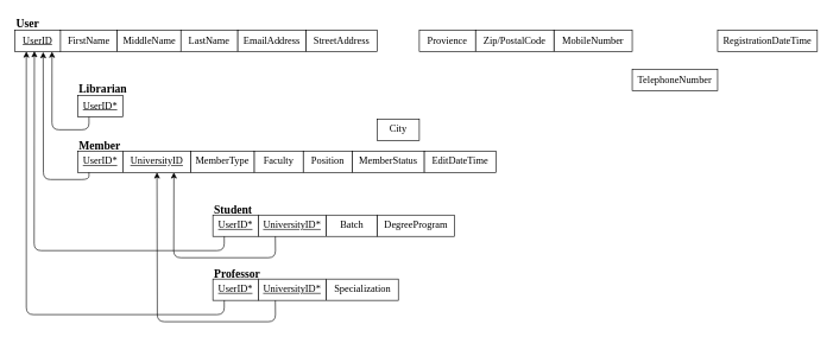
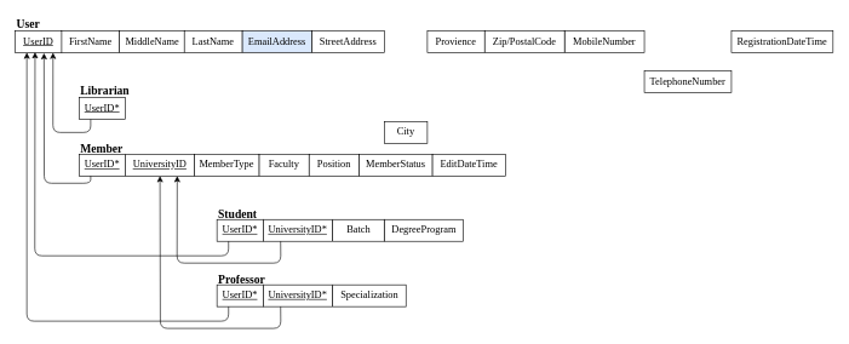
  <mxCell id="0" />
  <mxCell id="1" parent="0" />
  <mxCell id="2" value="&lt;font face=&quot;Times New Roman&quot;&gt;User&lt;/font&gt;" style="text;html=1;resizable=0;points=[];autosize=1;align=left;verticalAlign=top;spacingTop=-4;fontSize=16;fontStyle=1" vertex="1" parent="1"><mxGeometry x="20" y="20" width="50" height="20" as="geometry" /></mxCell>
  <mxCell id="3" value="FirstName" style="rounded=0;whiteSpace=wrap;html=1;fontSize=14;fontFamily=Times New Roman;" vertex="1" parent="1"><mxGeometry x="83.5" y="42" width="80" height="30" as="geometry" /></mxCell>
  <mxCell id="4" value="MiddleName" style="rounded=0;whiteSpace=wrap;html=1;fontSize=14;fontFamily=Times New Roman;" vertex="1" parent="1"><mxGeometry x="163.5" y="42" width="90" height="30" as="geometry" /></mxCell>
  <mxCell id="5" value="LastName" style="rounded=0;whiteSpace=wrap;html=1;fontSize=14;fontFamily=Times New Roman;" vertex="1" parent="1"><mxGeometry x="253" y="42" width="80" height="30" as="geometry" /></mxCell>
- <mxCell id="6" value="EmailAddress" style="rounded=0;whiteSpace=wrap;html=1;fontSize=14;fontFamily=Times New Roman;" vertex="1" parent="1"><mxGeometry x="333" y="42" width="96" height="30" as="geometry" /></mxCell>
+ <mxCell id="6" value="EmailAddress" style="rounded=0;whiteSpace=wrap;html=1;fontSize=14;fontFamily=Times New Roman;fillColor=#dae8fc;" vertex="1" parent="1"><mxGeometry x="333" y="42" width="96" height="30" as="geometry" /></mxCell>
  <mxCell id="7" value="MobileNumber" style="rounded=0;whiteSpace=wrap;html=1;fontSize=14;fontFamily=Times New Roman;" vertex="1" parent="1"><mxGeometry x="777" y="42" width="110" height="30" as="geometry" /></mxCell>
  <mxCell id="8" value="UserID" style="rounded=0;whiteSpace=wrap;html=1;fontSize=14;fontFamily=Times New Roman;fontStyle=4" vertex="1" parent="1"><mxGeometry x="20" y="42" width="64" height="30" as="geometry" /></mxCell>
  <mxCell id="9" value="TelephoneNumber" style="rounded=0;whiteSpace=wrap;html=1;fontSize=14;fontFamily=Times New Roman;" vertex="1" parent="1"><mxGeometry x="887" y="97" width="120" height="30" as="geometry" /></mxCell>
  <mxCell id="10" value="StreetAddress" style="rounded=0;whiteSpace=wrap;html=1;fontSize=14;fontFamily=Times New Roman;" vertex="1" parent="1"><mxGeometry x="429" y="42" width="100" height="30" as="geometry" /></mxCell>
  <mxCell id="11" value="City" style="rounded=0;whiteSpace=wrap;html=1;fontSize=14;fontFamily=Times New Roman;" vertex="1" parent="1"><mxGeometry x="529" y="167" width="59" height="30" as="geometry" /></mxCell>
  <mxCell id="12" value="Provience" style="rounded=0;whiteSpace=wrap;html=1;fontSize=14;fontFamily=Times New Roman;" vertex="1" parent="1"><mxGeometry x="588" y="42" width="79" height="30" as="geometry" /></mxCell>
  <mxCell id="13" value="Zip/PostalCode" style="rounded=0;whiteSpace=wrap;html=1;fontSize=14;fontFamily=Times New Roman;" vertex="1" parent="1"><mxGeometry x="667" y="42" width="110" height="30" as="geometry" /></mxCell>
  <mxCell id="14" value="RegistrationDateTime" style="rounded=0;whiteSpace=wrap;html=1;fontSize=14;fontFamily=Times New Roman;" vertex="1" parent="1"><mxGeometry x="1007" y="42" width="140" height="30" as="geometry" /></mxCell>
  <mxCell id="15" value="&lt;font face=&quot;Times New Roman&quot;&gt;Librarian&lt;/font&gt;" style="text;html=1;resizable=0;points=[];autosize=1;align=left;verticalAlign=top;spacingTop=-4;fontSize=16;fontStyle=1" vertex="1" parent="1"><mxGeometry x="108" y="112" width="70" height="20" as="geometry" /></mxCell>
  <mxCell id="16" value="UserID*" style="rounded=0;whiteSpace=wrap;html=1;fontSize=14;fontFamily=Times New Roman;fontStyle=4" vertex="1" parent="1"><mxGeometry x="108" y="134" width="64" height="30" as="geometry" /></mxCell>
  <mxCell id="17" value="&lt;font face=&quot;Times New Roman&quot;&gt;Member&lt;/font&gt;" style="text;html=1;resizable=0;points=[];autosize=1;align=left;verticalAlign=top;spacingTop=-4;fontSize=16;fontStyle=1" vertex="1" parent="1"><mxGeometry x="108" y="192" width="70" height="20" as="geometry" /></mxCell>
  <mxCell id="18" value="UniversityID" style="rounded=0;whiteSpace=wrap;html=1;fontSize=14;fontFamily=Times New Roman;fontStyle=4" vertex="1" parent="1"><mxGeometry x="172" y="212" width="95" height="30" as="geometry" /></mxCell>
  <mxCell id="19" value="Faculty" style="rounded=0;whiteSpace=wrap;html=1;fontSize=14;fontFamily=Times New Roman;" vertex="1" parent="1"><mxGeometry x="356" y="212" width="69" height="30" as="geometry" /></mxCell>
  <mxCell id="20" value="MemberType" style="rounded=0;whiteSpace=wrap;html=1;fontSize=14;fontFamily=Times New Roman;" vertex="1" parent="1"><mxGeometry x="267" y="212" width="89" height="30" as="geometry" /></mxCell>
  <mxCell id="21" value="Position" style="rounded=0;whiteSpace=wrap;html=1;fontSize=14;fontFamily=Times New Roman;" vertex="1" parent="1"><mxGeometry x="425" y="212" width="69" height="30" as="geometry" /></mxCell>
  <mxCell id="22" value="MemberStatus" style="rounded=0;whiteSpace=wrap;html=1;fontSize=14;fontFamily=Times New Roman;" vertex="1" parent="1"><mxGeometry x="494" y="212" width="101" height="30" as="geometry" /></mxCell>
  <mxCell id="23" value="EditDateTime" style="rounded=0;whiteSpace=wrap;html=1;fontSize=14;fontFamily=Times New Roman;" vertex="1" parent="1"><mxGeometry x="595" y="212" width="101" height="30" as="geometry" /></mxCell>
  <mxCell id="24" value="UserID*" style="rounded=0;whiteSpace=wrap;html=1;fontSize=14;fontFamily=Times New Roman;fontStyle=4" vertex="1" parent="1"><mxGeometry x="108" y="212" width="64" height="30" as="geometry" /></mxCell>
  <mxCell id="25" value="&lt;font face=&quot;Times New Roman&quot;&gt;Student&lt;/font&gt;" style="text;html=1;resizable=0;points=[];autosize=1;align=left;verticalAlign=top;spacingTop=-4;fontSize=16;fontStyle=1" vertex="1" parent="1"><mxGeometry x="298" y="282" width="60" height="20" as="geometry" /></mxCell>
  <mxCell id="26" value="UniversityID*" style="rounded=0;whiteSpace=wrap;html=1;fontSize=14;fontFamily=Times New Roman;fontStyle=4" vertex="1" parent="1"><mxGeometry x="362" y="302" width="95" height="30" as="geometry" /></mxCell>
  <mxCell id="27" value="DegreeProgram" style="rounded=0;whiteSpace=wrap;html=1;fontSize=14;fontFamily=Times New Roman;" vertex="1" parent="1"><mxGeometry x="528.5" y="302" width="109" height="30" as="geometry" /></mxCell>
  <mxCell id="28" value="Batch" style="rounded=0;whiteSpace=wrap;html=1;fontSize=14;fontFamily=Times New Roman;" vertex="1" parent="1"><mxGeometry x="457.5" y="302" width="71" height="30" as="geometry" /></mxCell>
  <mxCell id="29" value="UserID*" style="rounded=0;whiteSpace=wrap;html=1;fontSize=14;fontFamily=Times New Roman;fontStyle=4" vertex="1" parent="1"><mxGeometry x="298" y="302" width="64" height="30" as="geometry" /></mxCell>
  <mxCell id="30" value="&lt;font face=&quot;Times New Roman&quot;&gt;Professor&lt;/font&gt;" style="text;html=1;resizable=0;points=[];autosize=1;align=left;verticalAlign=top;spacingTop=-4;fontSize=16;fontStyle=1" vertex="1" parent="1"><mxGeometry x="298" y="372" width="80" height="20" as="geometry" /></mxCell>
  <mxCell id="31" value="UniversityID*" style="rounded=0;whiteSpace=wrap;html=1;fontSize=14;fontFamily=Times New Roman;fontStyle=4" vertex="1" parent="1"><mxGeometry x="362" y="392" width="95" height="30" as="geometry" /></mxCell>
  <mxCell id="32" value="Specialization" style="rounded=0;whiteSpace=wrap;html=1;fontSize=14;fontFamily=Times New Roman;" vertex="1" parent="1"><mxGeometry x="457.5" y="392" width="101" height="30" as="geometry" /></mxCell>
  <mxCell id="33" value="UserID*" style="rounded=0;whiteSpace=wrap;html=1;fontSize=14;fontFamily=Times New Roman;fontStyle=4" vertex="1" parent="1"><mxGeometry x="298" y="392" width="64" height="30" as="geometry" /></mxCell>
  <mxCell id="34" value="" style="endArrow=classic;html=1;entryX=0.814;entryY=1.004;entryDx=0;entryDy=0;entryPerimeter=0;exitX=0.25;exitY=1;exitDx=0;exitDy=0;" edge="1" parent="1" source="16" target="8"><mxGeometry width="50" height="50" relative="1" as="geometry"><mxPoint x="-52" y="252" as="sourcePoint" /><mxPoint x="-2" y="202" as="targetPoint" /><Array as="points"><mxPoint x="124" y="182" /><mxPoint x="72" y="182" /></Array></mxGeometry></mxCell>
  <mxCell id="35" value="" style="endArrow=classic;html=1;entryX=0.62;entryY=1.025;entryDx=0;entryDy=0;entryPerimeter=0;exitX=0.25;exitY=1;exitDx=0;exitDy=0;" edge="1" parent="1" source="24" target="8"><mxGeometry width="50" height="50" relative="1" as="geometry"><mxPoint x="134" y="174" as="sourcePoint" /><mxPoint x="82.096" y="82.12" as="targetPoint" /><Array as="points"><mxPoint x="124" y="252" /><mxPoint x="60" y="252" /></Array></mxGeometry></mxCell>
  <mxCell id="36" value="" style="endArrow=classic;html=1;entryX=0.427;entryY=0.983;entryDx=0;entryDy=0;entryPerimeter=0;exitX=0.25;exitY=1;exitDx=0;exitDy=0;" edge="1" parent="1" source="29" target="8"><mxGeometry width="50" height="50" relative="1" as="geometry"><mxPoint x="134" y="252" as="sourcePoint" /><mxPoint x="69.68" y="82.75" as="targetPoint" /><Array as="points"><mxPoint x="314" y="352" /><mxPoint x="47" y="352" /></Array></mxGeometry></mxCell>
  <mxCell id="37" value="" style="endArrow=classic;html=1;entryX=0.25;entryY=1;entryDx=0;entryDy=0;exitX=0.25;exitY=1;exitDx=0;exitDy=0;" edge="1" parent="1" source="33" target="8"><mxGeometry width="50" height="50" relative="1" as="geometry"><mxPoint x="198" y="352" as="sourcePoint" /><mxPoint x="57.328" y="81.49" as="targetPoint" /><Array as="points"><mxPoint x="314" y="442" /><mxPoint x="36" y="442" /></Array></mxGeometry></mxCell>
  <mxCell id="38" value="" style="endArrow=classic;html=1;entryX=0.75;entryY=1;entryDx=0;entryDy=0;exitX=0.25;exitY=1;exitDx=0;exitDy=0;" edge="1" parent="1" source="26" target="18"><mxGeometry width="50" height="50" relative="1" as="geometry"><mxPoint x="280" y="329" as="sourcePoint" /><mxPoint x="228.096" y="237.12" as="targetPoint" /><Array as="points"><mxPoint x="386" y="362" /><mxPoint x="243" y="362" /></Array></mxGeometry></mxCell>
  <mxCell id="39" value="" style="endArrow=classic;html=1;entryX=0.5;entryY=1;entryDx=0;entryDy=0;exitX=0.25;exitY=1;exitDx=0;exitDy=0;" edge="1" parent="1" source="31" target="18"><mxGeometry width="50" height="50" relative="1" as="geometry"><mxPoint x="395.75" y="342" as="sourcePoint" /><mxPoint x="253.25" y="252" as="targetPoint" /><Array as="points"><mxPoint x="386" y="452" /><mxPoint x="220" y="452" /></Array></mxGeometry></mxCell>
